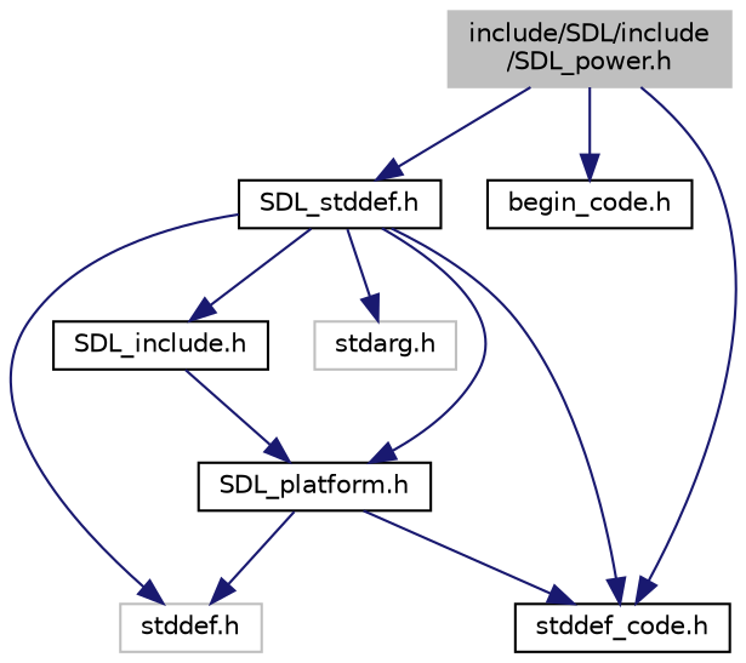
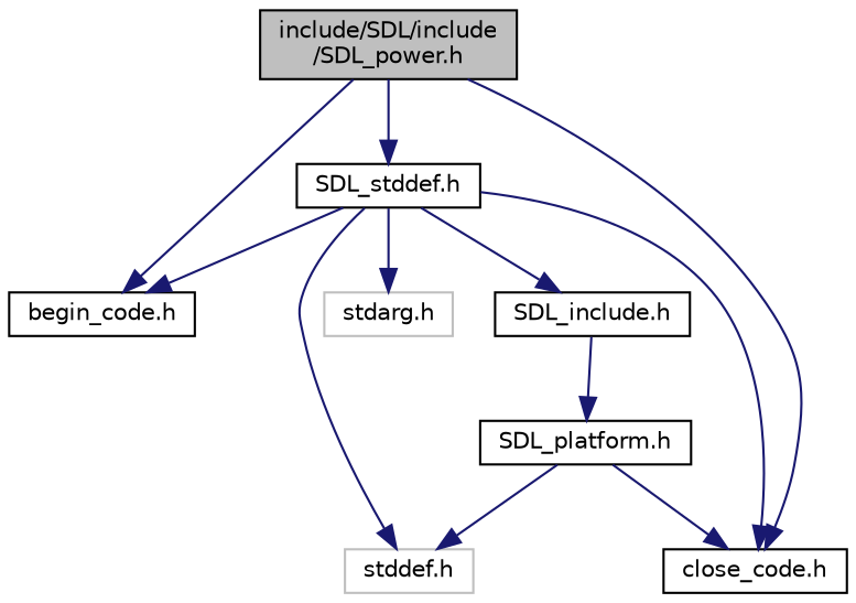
  digraph {
    node [color=black fillcolor=white fontname=Helvetica fontsize=10 shape=record style=filled]
    edge [color=midnightblue fontname=Helvetica fontsize=10 labelfontname=Helvetica labelfontsize=10 style=solid]
-   n1 [color=grey75 fillcolor=grey75 fontcolor=black height=0.2 label="include/SDL/include\l/SDL_power.h" width=0.4]
+   n1 [fillcolor=grey75 fontcolor=black height=0.2 label="include/SDL/include\l/SDL_power.h" width=0.4]
    n2 [height=0.2 label="SDL_stddef.h" width=0.4]
    n3 [height=0.2 label="begin_code.h" width=0.4]
-   n4 [height=0.2 label="stddef_code.h" width=0.4]
+   n4 [height=0.2 label="close_code.h" width=0.4]
    n5 [height=0.2 label="SDL_include.h" width=0.4]
    n6 [color=grey75 height=0.2 label="stddef.h" width=0.4]
    n7 [color=grey75 height=0.2 label="stdarg.h" width=0.4]
    n8 [height=0.2 label="SDL_platform.h" width=0.4]
    n1 -> n2
    n1 -> n3
    n1 -> n4
-   n2 -> n8
+   n2 -> n3
    n2 -> n4
    n2 -> n5
    n2 -> n6
    n2 -> n7
    n5 -> n8
    n8 -> n4
    n8 -> n6
  }
